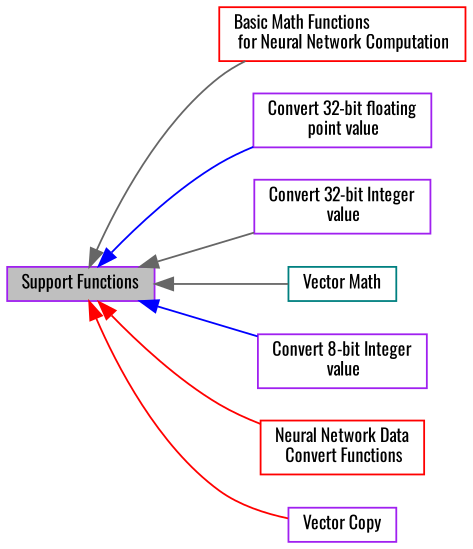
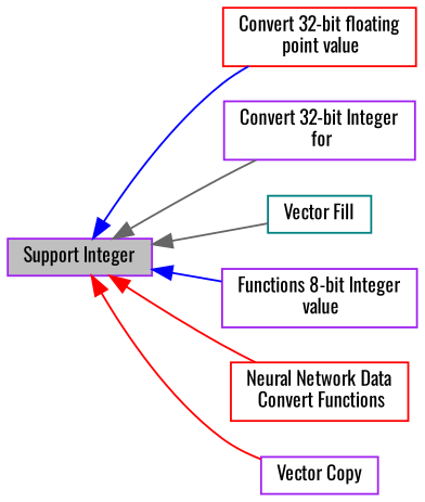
  digraph {
    fontname=Oswald
    rankdir=LR
    node [color=purple fillcolor=white fontname=Oswald fontsize=10 shape=box style=filled]
    edge [color=gray40 dir=back fontname=Oswald fontsize=10 labelfontname=Helvetica labelfontsize=10 shape=plaintext style=solid]
-   n1 [color=red height=0.2 label="Basic Math Functions\l for Neural Network Computation" width=0.4]
-   n2 [height=0.2 label="Convert 32-bit floating\l point value" width=0.4]
-   n3 [fillcolor=grey75 fontcolor=black height=0.2 label="Support Functions" width=0.4]
-   n4 [height=0.2 label="Convert 32-bit Integer\l value" width=0.4]
-   n5 [color=teal height=0.2 label="Vector Math" width=0.4]
-   n6 [height=0.2 label="Convert 8-bit Integer\l value" width=0.4]
+   n2 [color=red height=0.2 label="Convert 32-bit floating\l point value" width=0.4]
+   n3 [fillcolor=grey75 fontcolor=black height=0.2 label="Support Integer" width=0.4]
+   n4 [height=0.2 label="Convert 32-bit Integer\l for" width=0.4]
+   n5 [color=teal height=0.2 label="Vector Fill" width=0.4]
+   n6 [height=0.2 label="Functions 8-bit Integer\l value" width=0.4]
    n7 [color=red height=0.2 label="Neural Network Data\l Convert Functions" width=0.4]
    n8 [height=0.2 label="Vector Copy" width=0.4]
-   n3 -> n1
    n3 -> n2 [color=blue]
    n3 -> n4
    n3 -> n5
    n3 -> n6 [color=blue]
    n3 -> n7 [color=red]
    n3 -> n8 [color=red]
  }
